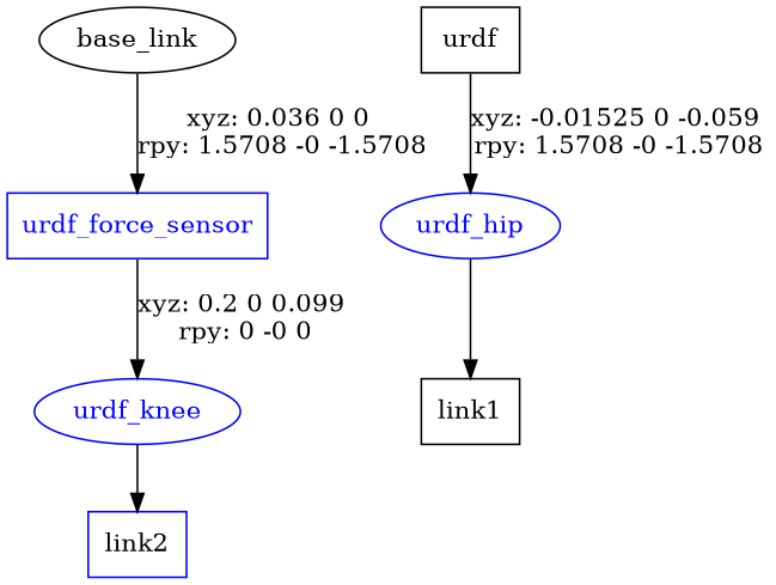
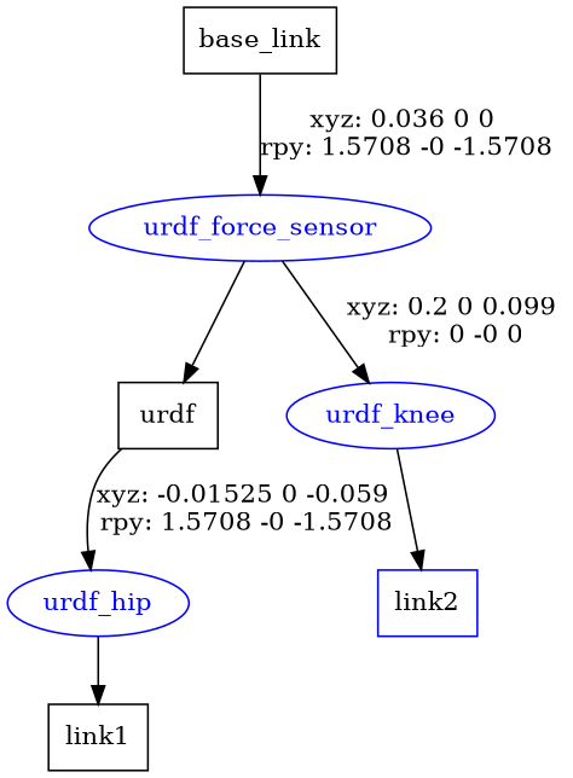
  digraph {
    node [shape=box color=blue]
-   n1 [label=base_link shape=ellipse color=""]
-   urdf_force_sensor [fontcolor=blue]
+   n1 [label=base_link color=""]
+   urdf_force_sensor [fontcolor=blue shape=ellipse]
    n3 [label=urdf color=""]
    urdf_knee [fontcolor=blue shape=ellipse]
    urdf_hip [fontcolor=blue shape=ellipse]
    n6 [label=link1 color=""]
    n7 [label=link2]
    n1 -> urdf_force_sensor [label="xyz: 0.036 0 0 \nrpy: 1.5708 -0 -1.5708"]
+   urdf_force_sensor -> n3
    urdf_force_sensor -> urdf_knee [label="xyz: 0.2 0 0.099 \nrpy: 0 -0 0"]
    n3 -> urdf_hip [label="xyz: -0.01525 0 -0.059 \nrpy: 1.5708 -0 -1.5708"]
    urdf_knee -> n7
    urdf_hip -> n6
  }
